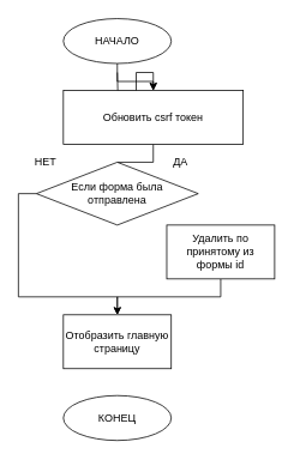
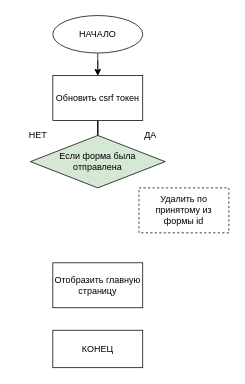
  <mxCell id="0" />
  <mxCell id="1" parent="0" />
  <mxCell id="2" style="edgeStyle=orthogonalEdgeStyle;rounded=0;orthogonalLoop=1;jettySize=auto;html=1;exitX=0.5;exitY=1;exitDx=0;exitDy=0;entryX=0.5;entryY=0;entryDx=0;entryDy=0;endArrow=classic;endFill=1;" edge="1" parent="1" source="3" target="6"><mxGeometry relative="1" as="geometry" /></mxCell>
  <mxCell id="3" value="НАЧАЛО" style="ellipse;whiteSpace=wrap;html=1;" vertex="1" parent="1"><mxGeometry x="70" y="20" width="120" height="50" as="geometry" /></mxCell>
  <mxCell id="4" style="edgeStyle=orthogonalEdgeStyle;rounded=0;orthogonalLoop=1;jettySize=auto;html=1;exitX=0.5;exitY=1;exitDx=0;exitDy=0;entryX=0.5;entryY=0;entryDx=0;entryDy=0;" edge="1" parent="1" target="6"><mxGeometry relative="1" as="geometry"><mxPoint x="130" y="80" as="sourcePoint" /></mxGeometry></mxCell>
  <mxCell id="5" style="edgeStyle=orthogonalEdgeStyle;rounded=0;orthogonalLoop=1;jettySize=auto;html=1;exitX=0.5;exitY=1;exitDx=0;exitDy=0;endArrow=none;" edge="1" parent="1" source="6" target="8"><mxGeometry relative="1" as="geometry" /></mxCell>
- <mxCell id="6" value="Обновить csrf токен" style="rounded=0;whiteSpace=wrap;html=1;" vertex="1" parent="1"><mxGeometry x="70" y="100" width="200" height="60" as="geometry" /></mxCell>
- <mxCell id="7" style="edgeStyle=orthogonalEdgeStyle;rounded=0;orthogonalLoop=1;jettySize=auto;html=1;exitX=0;exitY=0.5;exitDx=0;exitDy=0;entryX=0.5;entryY=0;entryDx=0;entryDy=0;endArrow=classic;endFill=1;" edge="1" parent="1" source="8" target="14"><mxGeometry relative="1" as="geometry"><Array as="points"><mxPoint x="20" y="215" /><mxPoint x="20" y="330" /><mxPoint x="130" y="330" /></Array></mxGeometry></mxCell>
- <mxCell id="8" value="Если форма была &lt;br&gt;отправлена" style="rhombus;whiteSpace=wrap;html=1;" vertex="1" parent="1"><mxGeometry x="40" y="180" width="180" height="70" as="geometry" /></mxCell>
+ <mxCell id="6" value="Обновить csrf токен" style="rounded=0;whiteSpace=wrap;html=1;" vertex="1" parent="1"><mxGeometry x="70" y="100" width="120" height="60" as="geometry" /></mxCell>
+ <mxCell id="8" value="Если форма была &lt;br&gt;отправлена" style="rhombus;whiteSpace=wrap;html=1;fillColor=#d5e8d4;" vertex="1" parent="1"><mxGeometry x="40" y="180" width="180" height="70" as="geometry" /></mxCell>
  <mxCell id="9" value="ДА" style="text;html=1;align=center;verticalAlign=middle;resizable=0;points=[];autosize=1;" vertex="1" parent="1"><mxGeometry x="185" y="170" width="30" height="20" as="geometry" /></mxCell>
  <mxCell id="10" value="НЕТ" style="text;html=1;align=center;verticalAlign=middle;resizable=0;points=[];autosize=1;" vertex="1" parent="1"><mxGeometry x="30" y="170" width="40" height="20" as="geometry" /></mxCell>
- <mxCell id="11" value="КОНЕЦ" style="ellipse;whiteSpace=wrap;html=1;" vertex="1" parent="1"><mxGeometry x="70" y="440" width="120" height="50" as="geometry" /></mxCell>
- <mxCell id="12" style="edgeStyle=orthogonalEdgeStyle;rounded=0;orthogonalLoop=1;jettySize=auto;html=1;exitX=0.5;exitY=1;exitDx=0;exitDy=0;entryX=0.5;entryY=0;entryDx=0;entryDy=0;endArrow=classic;endFill=1;" edge="1" parent="1" source="13" target="14"><mxGeometry relative="1" as="geometry" /></mxCell>
- <mxCell id="13" value="Удалить по принятому из формы id" style="rounded=0;whiteSpace=wrap;html=1;" vertex="1" parent="1"><mxGeometry x="185" y="250" width="120" height="60" as="geometry" /></mxCell>
+ <mxCell id="11" value="КОНЕЦ" style="whiteSpace=wrap;html=1;rounded=0;" vertex="1" parent="1"><mxGeometry x="70" y="440" width="120" height="50" as="geometry" /></mxCell>
+ <mxCell id="13" value="Удалить по принятому из формы id" style="rounded=0;whiteSpace=wrap;html=1;dashed=1;" vertex="1" parent="1"><mxGeometry x="185" y="250" width="120" height="60" as="geometry" /></mxCell>
  <mxCell id="14" value="Отобразить главную страницу" style="rounded=0;whiteSpace=wrap;html=1;" vertex="1" parent="1"><mxGeometry x="70" y="350" width="120" height="60" as="geometry" /></mxCell>
